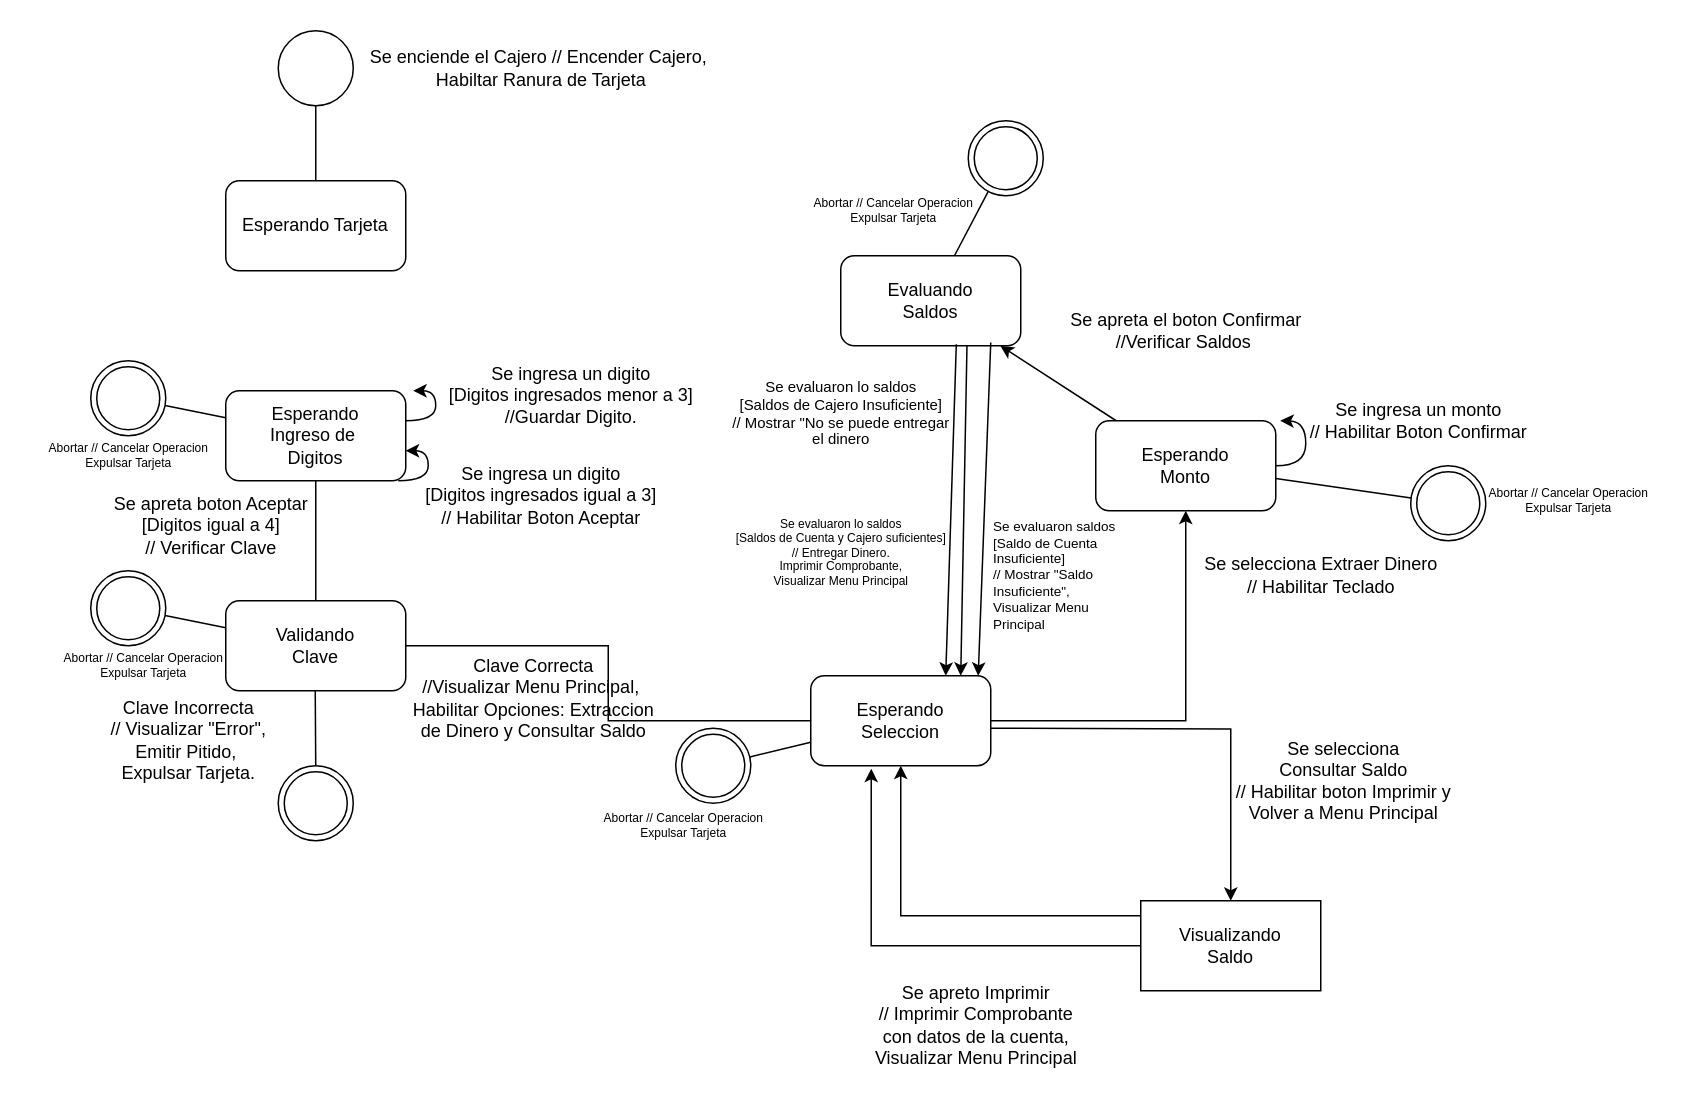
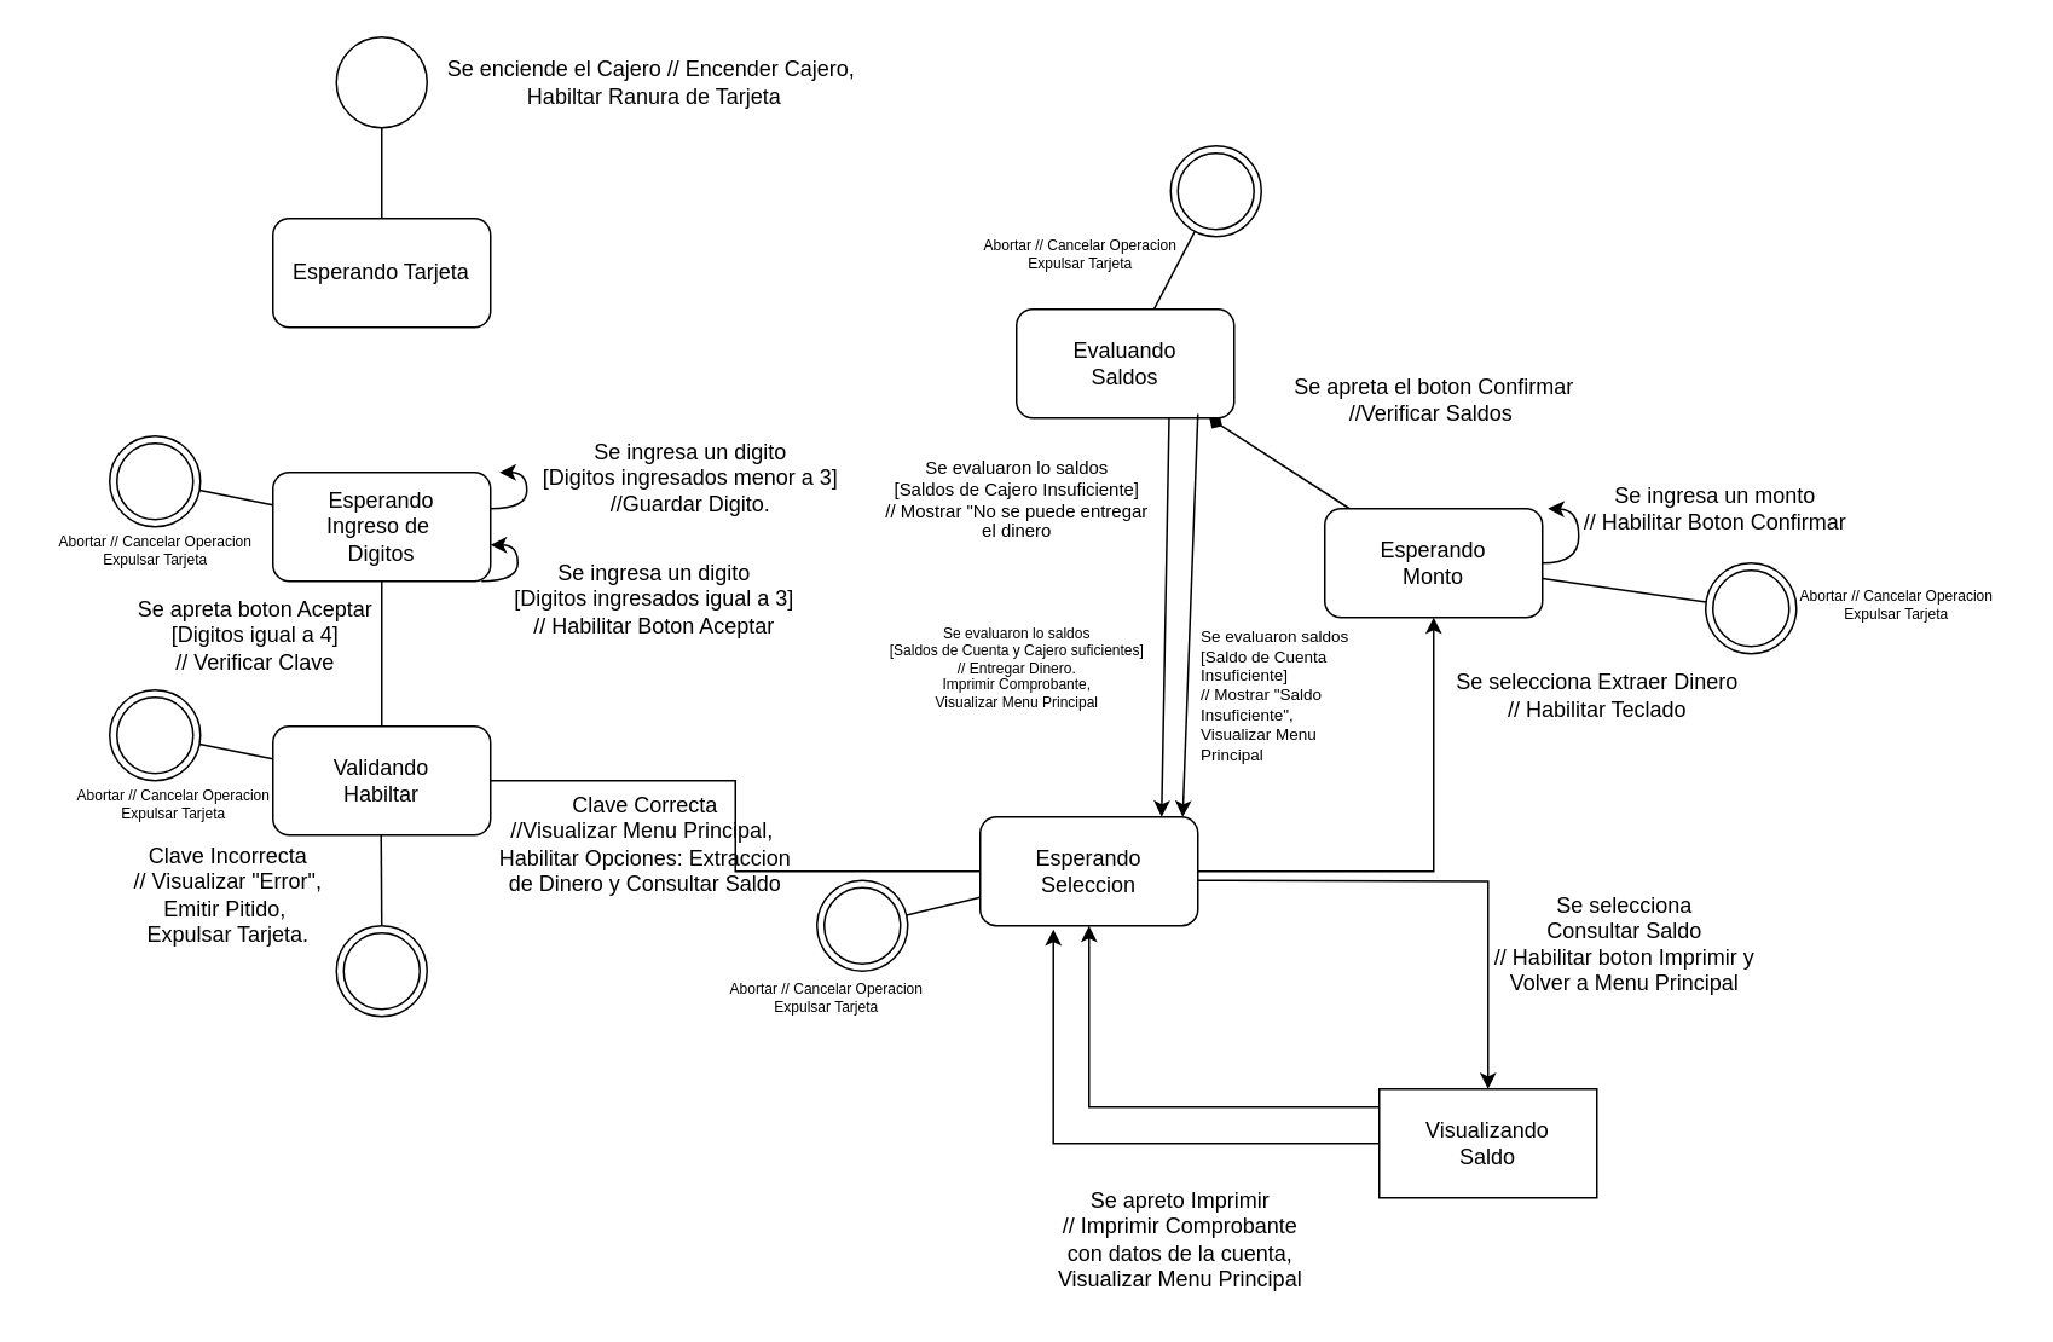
  <mxCell id="0" />
  <mxCell id="1" parent="0" />
  <mxCell id="2" value="" style="ellipse;whiteSpace=wrap;html=1;aspect=fixed;" vertex="1" parent="1"><mxGeometry x="185" y="20" width="50" height="50" as="geometry" /></mxCell>
  <mxCell id="3" value="" style="endArrow=none;html=1;rounded=0;" edge="1" parent="1" source="4" target="2"><mxGeometry width="50" height="50" relative="1" as="geometry"><mxPoint x="209.5" y="120" as="sourcePoint" /><mxPoint x="209.5" y="70" as="targetPoint" /></mxGeometry></mxCell>
  <mxCell id="4" value="Esperando Tarjeta" style="rounded=1;whiteSpace=wrap;html=1;" vertex="1" parent="1"><mxGeometry x="150" y="120" width="120" height="60" as="geometry" /></mxCell>
  <mxCell id="5" value="Se enciende el Cajero // Encender Cajero,&amp;nbsp;&lt;div&gt;Habiltar Ranura de Tarjeta&lt;/div&gt;" style="text;html=1;align=center;verticalAlign=middle;resizable=0;points=[];autosize=1;strokeColor=none;fillColor=none;" vertex="1" parent="1"><mxGeometry x="235" y="25" width="250" height="40" as="geometry" /></mxCell>
  <mxCell id="6" style="edgeStyle=orthogonalEdgeStyle;rounded=0;orthogonalLoop=1;jettySize=auto;html=1;curved=1;" edge="1" parent="1" source="8"><mxGeometry relative="1" as="geometry"><mxPoint x="275" y="260" as="targetPoint" /><Array as="points"><mxPoint x="290" y="280" /><mxPoint x="290" y="260" /></Array></mxGeometry></mxCell>
  <mxCell id="7" value="" style="edgeStyle=orthogonalEdgeStyle;rounded=0;orthogonalLoop=1;jettySize=auto;html=1;endArrow=none;" edge="1" parent="1" source="8" target="11"><mxGeometry relative="1" as="geometry" /></mxCell>
  <mxCell id="8" value="Esperando&lt;div&gt;Ingreso de&amp;nbsp;&lt;/div&gt;&lt;div&gt;Digitos&lt;/div&gt;" style="whiteSpace=wrap;html=1;rounded=1;" vertex="1" parent="1"><mxGeometry x="150" y="260" width="120" height="60" as="geometry" /></mxCell>
  <mxCell id="9" value="Se ingresa un digito&lt;div&gt;[Digitos ingresados menor a 3]&lt;/div&gt;&lt;div&gt;//Guardar Digito.&lt;/div&gt;" style="text;html=1;align=center;verticalAlign=middle;resizable=0;points=[];autosize=1;strokeColor=none;fillColor=none;" vertex="1" parent="1"><mxGeometry x="285" y="233" width="190" height="60" as="geometry" /></mxCell>
  <mxCell id="10" value="" style="edgeStyle=orthogonalEdgeStyle;rounded=0;orthogonalLoop=1;jettySize=auto;html=1;endArrow=none;" edge="1" parent="1" source="11" target="20"><mxGeometry relative="1" as="geometry" /></mxCell>
- <mxCell id="11" value="Validando&lt;div&gt;Clave&lt;/div&gt;" style="whiteSpace=wrap;html=1;rounded=1;" vertex="1" parent="1"><mxGeometry x="150" y="400" width="120" height="60" as="geometry" /></mxCell>
+ <mxCell id="11" value="Validando&lt;div&gt;Habiltar&lt;/div&gt;" style="whiteSpace=wrap;html=1;rounded=1;" vertex="1" parent="1"><mxGeometry x="150" y="400" width="120" height="60" as="geometry" /></mxCell>
  <mxCell id="12" value="Se ingresa un digito&lt;div&gt;[Digitos ingresados igual a 3]&lt;/div&gt;&lt;div&gt;// Habilitar Boton Aceptar&lt;/div&gt;" style="text;html=1;align=center;verticalAlign=middle;resizable=0;points=[];autosize=1;strokeColor=none;fillColor=none;" vertex="1" parent="1"><mxGeometry x="270" y="300" width="180" height="60" as="geometry" /></mxCell>
  <mxCell id="13" style="edgeStyle=orthogonalEdgeStyle;rounded=0;orthogonalLoop=1;jettySize=auto;html=1;curved=1;" edge="1" parent="1"><mxGeometry relative="1" as="geometry"><mxPoint x="270" y="300" as="targetPoint" /><mxPoint x="265" y="320" as="sourcePoint" /><Array as="points"><mxPoint x="285" y="320" /><mxPoint x="285" y="300" /></Array></mxGeometry></mxCell>
  <mxCell id="14" value="Se apreta boton Aceptar&lt;div&gt;[Digitos igual a 4]&lt;/div&gt;&lt;div&gt;// Verificar Clave&lt;/div&gt;" style="text;html=1;align=center;verticalAlign=middle;resizable=0;points=[];autosize=1;strokeColor=none;fillColor=none;" vertex="1" parent="1"><mxGeometry x="65" y="320" width="150" height="60" as="geometry" /></mxCell>
  <mxCell id="15" value="" style="ellipse;shape=doubleEllipse;whiteSpace=wrap;html=1;aspect=fixed;" vertex="1" parent="1"><mxGeometry x="185" y="510" width="50" height="50" as="geometry" /></mxCell>
  <mxCell id="16" value="" style="endArrow=none;html=1;rounded=0;" edge="1" parent="1" source="15"><mxGeometry width="50" height="50" relative="1" as="geometry"><mxPoint x="209.66" y="510" as="sourcePoint" /><mxPoint x="209.66" y="460" as="targetPoint" /></mxGeometry></mxCell>
  <mxCell id="17" value="Clave Incorrecta&lt;div&gt;// Visualizar &quot;Error&quot;,&lt;/div&gt;&lt;div&gt;Emitir Pitido,&amp;nbsp;&lt;/div&gt;&lt;div&gt;Expulsar Tarjeta.&lt;/div&gt;" style="text;html=1;align=center;verticalAlign=middle;resizable=0;points=[];autosize=1;strokeColor=none;fillColor=none;" vertex="1" parent="1"><mxGeometry x="60" y="458" width="130" height="70" as="geometry" /></mxCell>
  <mxCell id="18" value="" style="edgeStyle=orthogonalEdgeStyle;rounded=0;orthogonalLoop=1;jettySize=auto;html=1;" edge="1" parent="1" source="20" target="24"><mxGeometry relative="1" as="geometry" /></mxCell>
  <mxCell id="19" value="" style="edgeStyle=orthogonalEdgeStyle;rounded=0;orthogonalLoop=1;jettySize=auto;html=1;" edge="1" parent="1" target="51"><mxGeometry relative="1" as="geometry"><mxPoint x="660" y="485" as="sourcePoint" /><mxPoint x="790" y="570" as="targetPoint" /></mxGeometry></mxCell>
  <mxCell id="20" value="Esperando&lt;div&gt;Seleccion&lt;/div&gt;" style="whiteSpace=wrap;html=1;rounded=1;" vertex="1" parent="1"><mxGeometry x="540" y="450" width="120" height="60" as="geometry" /></mxCell>
  <mxCell id="21" value="Clave Correcta&lt;div&gt;//Visualizar Menu Principal,&amp;nbsp;&lt;/div&gt;&lt;div&gt;Habilitar Opciones: Extraccion&lt;/div&gt;&lt;div&gt;de Dinero y Consultar Saldo&lt;/div&gt;" style="text;html=1;align=center;verticalAlign=middle;resizable=0;points=[];autosize=1;strokeColor=none;fillColor=none;" vertex="1" parent="1"><mxGeometry x="265" y="430" width="180" height="70" as="geometry" /></mxCell>
- <mxCell id="22" value="" style="rounded=0;orthogonalLoop=1;jettySize=auto;html=1;" edge="1" parent="1" source="24" target="27"><mxGeometry relative="1" as="geometry" /></mxCell>
+ <mxCell id="22" value="" style="rounded=0;orthogonalLoop=1;jettySize=auto;html=1;endArrow=diamond;" edge="1" parent="1" source="24" target="27"><mxGeometry relative="1" as="geometry" /></mxCell>
  <mxCell id="23" style="edgeStyle=orthogonalEdgeStyle;rounded=0;orthogonalLoop=1;jettySize=auto;html=1;curved=1;" edge="1" parent="1" source="24"><mxGeometry relative="1" as="geometry"><mxPoint x="853" y="280" as="targetPoint" /></mxGeometry></mxCell>
  <mxCell id="24" value="Esperando&lt;div&gt;Monto&lt;/div&gt;" style="whiteSpace=wrap;html=1;rounded=1;" vertex="1" parent="1"><mxGeometry x="730" y="280" width="120" height="60" as="geometry" /></mxCell>
  <mxCell id="25" value="Se selecciona Extraer Dinero&lt;div&gt;// Habilitar Teclado&lt;/div&gt;" style="text;html=1;align=center;verticalAlign=middle;resizable=0;points=[];autosize=1;strokeColor=none;fillColor=none;" vertex="1" parent="1"><mxGeometry x="790" y="363" width="180" height="40" as="geometry" /></mxCell>
  <mxCell id="26" style="rounded=0;orthogonalLoop=1;jettySize=auto;html=1;entryX=0.125;entryY=0;entryDx=0;entryDy=0;entryPerimeter=0;exitX=0;exitY=0.25;exitDx=0;exitDy=0;" edge="1" parent="1"><mxGeometry relative="1" as="geometry"><mxPoint x="645" y="185" as="sourcePoint" /><mxPoint x="640" y="450" as="targetPoint" /></mxGeometry></mxCell>
  <mxCell id="27" value="Evaluando&lt;div&gt;Saldos&lt;/div&gt;" style="whiteSpace=wrap;html=1;rounded=1;" vertex="1" parent="1"><mxGeometry x="560" y="170" width="120" height="60" as="geometry" /></mxCell>
  <mxCell id="28" value="Se apreta el boton Confirmar&lt;div&gt;//Verificar Saldos&amp;nbsp;&lt;/div&gt;" style="text;html=1;align=center;verticalAlign=middle;resizable=0;points=[];autosize=1;strokeColor=none;fillColor=none;" vertex="1" parent="1"><mxGeometry x="700" y="200" width="180" height="40" as="geometry" /></mxCell>
  <mxCell id="29" value="Se ingresa un monto&lt;div&gt;// Habilitar Boton Confirmar&lt;/div&gt;" style="text;html=1;align=center;verticalAlign=middle;resizable=0;points=[];autosize=1;strokeColor=none;fillColor=none;" vertex="1" parent="1"><mxGeometry x="860" y="260" width="170" height="40" as="geometry" /></mxCell>
  <mxCell id="30" value="&lt;h5 style=&quot;font-size: 8px;&quot;&gt;&lt;span style=&quot;font-weight: normal;&quot;&gt;Se evaluaron lo saldos&lt;br&gt;[Saldos de Cuenta y Cajero suficientes]&lt;br&gt;// Entregar Dinero.&lt;br&gt;Imprimir Comprobante,&lt;br&gt;Visualizar Menu Principal&lt;/span&gt;&lt;/h5&gt;" style="text;html=1;align=center;verticalAlign=middle;resizable=0;points=[];autosize=1;strokeColor=none;fillColor=none;" vertex="1" parent="1"><mxGeometry x="480" y="323" width="160" height="90" as="geometry" /></mxCell>
  <mxCell id="31" style="rounded=0;orthogonalLoop=1;jettySize=auto;html=1;entryX=0.25;entryY=0;entryDx=0;entryDy=0;exitX=0.153;exitY=0.964;exitDx=0;exitDy=0;exitPerimeter=0;" edge="1" parent="1"><mxGeometry relative="1" as="geometry"><mxPoint x="660" y="227.84" as="sourcePoint" /><mxPoint x="651.64" y="450" as="targetPoint" /></mxGeometry></mxCell>
  <mxCell id="32" value="&lt;h5 style=&quot;font-size: 9px;&quot;&gt;&lt;span style=&quot;font-weight: normal;&quot;&gt;&lt;font style=&quot;font-size: 9px;&quot;&gt;Se evaluaron saldos&lt;br&gt;&lt;/font&gt;&lt;font style=&quot;font-size: 9px;&quot;&gt;[Saldo de Cuenta&lt;br&gt;&lt;/font&gt;&lt;font style=&quot;font-size: 9px;&quot;&gt;Insuficiente]&lt;br&gt;&lt;/font&gt;&lt;font style=&quot;font-size: 9px;&quot;&gt;// Mostrar &quot;Saldo&amp;nbsp;&lt;br&gt;&lt;/font&gt;&lt;font style=&quot;font-size: 9px;&quot;&gt;Insuficiente&quot;,&lt;br&gt;&lt;/font&gt;&lt;font style=&quot;font-size: 9px;&quot;&gt;Visualizar Menu&lt;br&gt;&lt;/font&gt;&lt;font style=&quot;font-size: 9px;&quot;&gt;Principal&lt;/font&gt;&lt;/span&gt;&lt;/h5&gt;" style="text;html=1;align=left;verticalAlign=middle;resizable=0;points=[];autosize=1;strokeColor=none;fillColor=none;" vertex="1" parent="1"><mxGeometry x="660" y="323" width="110" height="120" as="geometry" /></mxCell>
  <mxCell id="33" value="&lt;h5&gt;&lt;span style=&quot;font-weight: normal;&quot;&gt;Se evaluaron lo saldos&lt;br&gt;[Saldos de Cajero Insuficiente]&lt;br&gt;// Mostrar &quot;No se puede entregar&lt;br&gt;el dinero&lt;/span&gt;&lt;/h5&gt;" style="text;html=1;align=center;verticalAlign=middle;resizable=0;points=[];autosize=1;strokeColor=none;fillColor=none;" vertex="1" parent="1"><mxGeometry x="475" y="230" width="170" height="90" as="geometry" /></mxCell>
- <mxCell id="34" style="rounded=0;orthogonalLoop=1;jettySize=auto;html=1;entryX=0.75;entryY=0;entryDx=0;entryDy=0;exitX=0.642;exitY=0.983;exitDx=0;exitDy=0;exitPerimeter=0;" edge="1" parent="1" source="27" target="20"><mxGeometry relative="1" as="geometry"><mxPoint x="625" y="185" as="sourcePoint" /><mxPoint x="620" y="450" as="targetPoint" /></mxGeometry></mxCell>
  <mxCell id="35" value="" style="ellipse;shape=doubleEllipse;whiteSpace=wrap;html=1;aspect=fixed;" vertex="1" parent="1"><mxGeometry x="60" y="240" width="50" height="50" as="geometry" /></mxCell>
  <mxCell id="36" value="" style="endArrow=none;html=1;rounded=0;" edge="1" parent="1" source="8" target="35"><mxGeometry width="50" height="50" relative="1" as="geometry"><mxPoint x="155" y="265" as="sourcePoint" /><mxPoint x="84.86" y="290" as="targetPoint" /></mxGeometry></mxCell>
  <mxCell id="37" value="&lt;h5 style=&quot;font-size: 8px;&quot;&gt;&lt;span style=&quot;font-weight: normal;&quot;&gt;Abortar // Cancelar Operacion&lt;br&gt;Expulsar Tarjeta&lt;/span&gt;&lt;/h5&gt;" style="text;html=1;align=center;verticalAlign=middle;resizable=0;points=[];autosize=1;strokeColor=none;fillColor=none;" vertex="1" parent="1"><mxGeometry y="273" width="130" height="60" as="geometry" x="20" /></mxCell>
  <mxCell id="38" value="" style="ellipse;shape=doubleEllipse;whiteSpace=wrap;html=1;aspect=fixed;" vertex="1" parent="1"><mxGeometry x="60" y="380" width="50" height="50" as="geometry" /></mxCell>
  <mxCell id="39" value="" style="endArrow=none;html=1;rounded=0;" edge="1" parent="1" target="38" source="11"><mxGeometry width="50" height="50" relative="1" as="geometry"><mxPoint x="155" y="405" as="sourcePoint" /><mxPoint x="84.86" y="430" as="targetPoint" /></mxGeometry></mxCell>
  <mxCell id="40" value="&lt;h5 style=&quot;font-size: 8px;&quot;&gt;&lt;span style=&quot;font-weight: normal;&quot;&gt;Abortar // Cancelar Operacion&lt;br&gt;Expulsar Tarjeta&lt;/span&gt;&lt;/h5&gt;" style="text;html=1;align=center;verticalAlign=middle;resizable=0;points=[];autosize=1;strokeColor=none;fillColor=none;" vertex="1" parent="1"><mxGeometry x="30" y="413" width="130" height="60" as="geometry" /></mxCell>
  <mxCell id="41" value="" style="ellipse;shape=doubleEllipse;whiteSpace=wrap;html=1;aspect=fixed;" vertex="1" parent="1"><mxGeometry x="450" y="485" width="50" height="50" as="geometry" /></mxCell>
  <mxCell id="42" value="" style="endArrow=none;html=1;rounded=0;" edge="1" parent="1" target="41" source="20"><mxGeometry width="50" height="50" relative="1" as="geometry"><mxPoint x="545" y="510" as="sourcePoint" /><mxPoint x="474.86" y="535" as="targetPoint" /></mxGeometry></mxCell>
  <mxCell id="43" value="&lt;h5 style=&quot;font-size: 8px;&quot;&gt;&lt;span style=&quot;font-weight: normal;&quot;&gt;Abortar // Cancelar Operacion&lt;br&gt;Expulsar Tarjeta&lt;/span&gt;&lt;/h5&gt;" style="text;html=1;align=center;verticalAlign=middle;resizable=0;points=[];autosize=1;strokeColor=none;fillColor=none;" vertex="1" parent="1"><mxGeometry x="390" y="520" width="130" height="60" as="geometry" /></mxCell>
  <mxCell id="44" style="rounded=0;orthogonalLoop=1;jettySize=auto;html=1;endArrow=none;endFill=0;" edge="1" parent="1" source="45" target="24"><mxGeometry relative="1" as="geometry" /></mxCell>
  <mxCell id="45" value="" style="ellipse;shape=doubleEllipse;whiteSpace=wrap;html=1;aspect=fixed;" vertex="1" parent="1"><mxGeometry x="940" y="310" width="50" height="50" as="geometry" /></mxCell>
  <mxCell id="46" value="&lt;h5 style=&quot;font-size: 8px;&quot;&gt;&lt;span style=&quot;font-weight: normal;&quot;&gt;Abortar // Cancelar Operacion&lt;br&gt;Expulsar Tarjeta&lt;/span&gt;&lt;/h5&gt;" style="text;html=1;align=center;verticalAlign=middle;resizable=0;points=[];autosize=1;strokeColor=none;fillColor=none;" vertex="1" parent="1"><mxGeometry x="980" y="303" width="130" height="60" as="geometry" /></mxCell>
  <mxCell id="47" value="" style="ellipse;shape=doubleEllipse;whiteSpace=wrap;html=1;aspect=fixed;" vertex="1" parent="1"><mxGeometry x="645" y="80" width="50" height="50" as="geometry" /></mxCell>
  <mxCell id="48" value="" style="endArrow=none;html=1;rounded=0;" edge="1" parent="1" target="47" source="27"><mxGeometry width="50" height="50" relative="1" as="geometry"><mxPoint x="610" y="90" as="sourcePoint" /><mxPoint x="539.86" y="115" as="targetPoint" /></mxGeometry></mxCell>
  <mxCell id="49" value="&lt;h5 style=&quot;font-size: 8px;&quot;&gt;&lt;span style=&quot;font-weight: normal;&quot;&gt;Abortar // Cancelar Operacion&lt;br&gt;Expulsar Tarjeta&lt;/span&gt;&lt;/h5&gt;" style="text;html=1;align=center;verticalAlign=middle;resizable=0;points=[];autosize=1;strokeColor=none;fillColor=none;" vertex="1" parent="1"><mxGeometry x="530" y="110" width="130" height="60" as="geometry" /></mxCell>
  <mxCell id="50" style="edgeStyle=orthogonalEdgeStyle;rounded=0;orthogonalLoop=1;jettySize=auto;html=1;" edge="1" parent="1" source="51" target="20"><mxGeometry relative="1" as="geometry"><Array as="points"><mxPoint x="600" y="610" /></Array></mxGeometry></mxCell>
  <mxCell id="51" value="Visualizando&lt;div&gt;Saldo&lt;/div&gt;" style="whiteSpace=wrap;html=1;rounded=0;" vertex="1" parent="1"><mxGeometry x="760" y="600" width="120" height="60" as="geometry" /></mxCell>
  <mxCell id="52" value="Se selecciona&lt;div&gt;Consultar Saldo&lt;/div&gt;&lt;div&gt;// Habilitar boton Imprimir y&lt;/div&gt;&lt;div&gt;Volver a Menu Principal&lt;/div&gt;" style="text;html=1;align=center;verticalAlign=middle;resizable=0;points=[];autosize=1;strokeColor=none;fillColor=none;" vertex="1" parent="1"><mxGeometry x="810" y="485" width="170" height="70" as="geometry" /></mxCell>
  <mxCell id="53" style="edgeStyle=orthogonalEdgeStyle;rounded=0;orthogonalLoop=1;jettySize=auto;html=1;entryX=0.336;entryY=1.033;entryDx=0;entryDy=0;entryPerimeter=0;" edge="1" parent="1" source="51" target="20"><mxGeometry relative="1" as="geometry"><Array as="points"><mxPoint x="580" y="630" /></Array></mxGeometry></mxCell>
  <mxCell id="54" value="Se apreto Imprimir&lt;div&gt;// Imprimir Comprobante&lt;/div&gt;&lt;div&gt;con datos de la cuenta,&lt;/div&gt;&lt;div&gt;Visualizar Menu Principal&lt;/div&gt;" style="text;html=1;align=center;verticalAlign=middle;resizable=0;points=[];autosize=1;strokeColor=none;fillColor=none;" vertex="1" parent="1"><mxGeometry x="570" y="648" width="160" height="70" as="geometry" /></mxCell>
